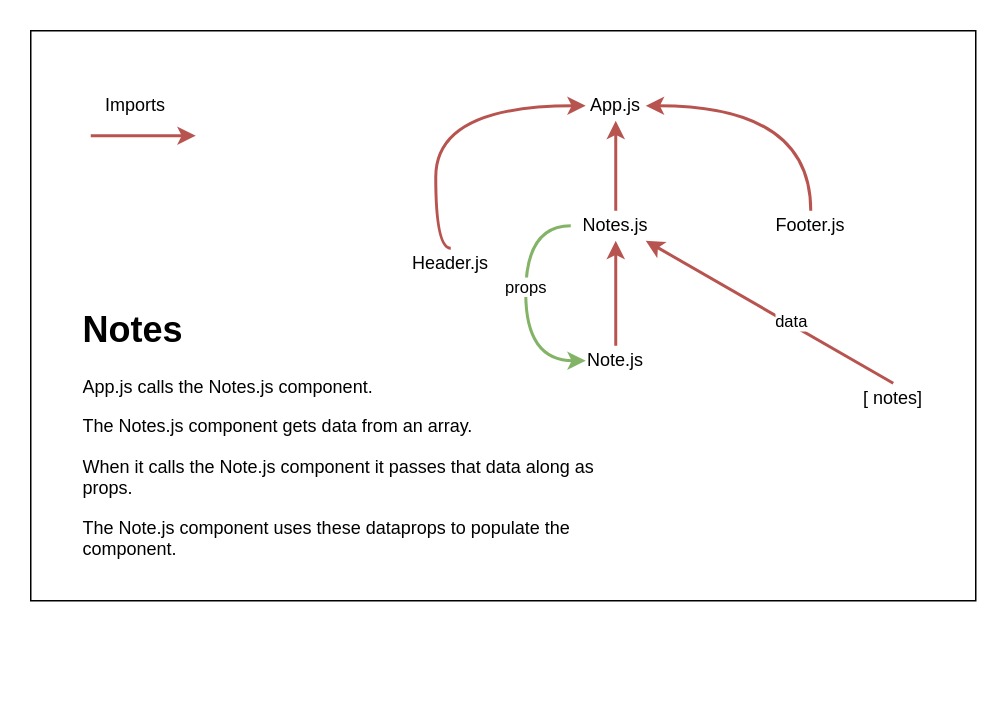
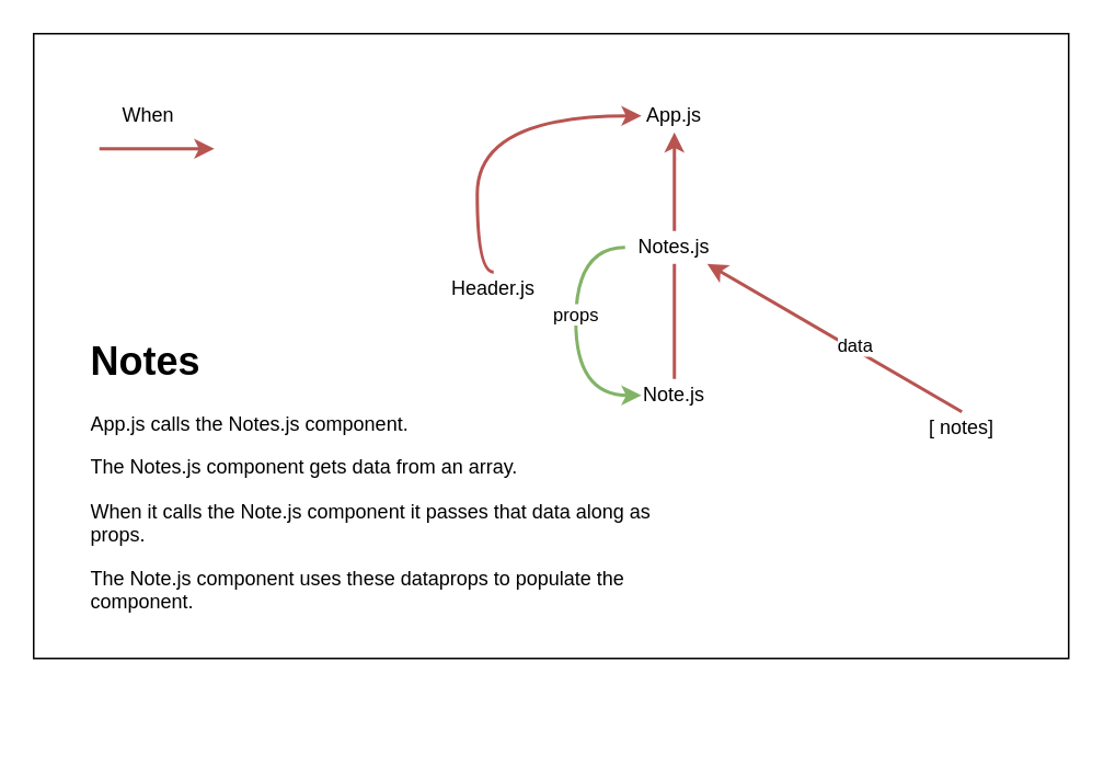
  <mxCell id="0" />
  <mxCell id="1" parent="0" />
  <mxCell id="2" value="" style="rounded=0;whiteSpace=wrap;html=1;" parent="1" vertex="1"><mxGeometry x="20" y="20" width="630" height="380" as="geometry" /></mxCell>
  <mxCell id="3" value="App.js" style="text;html=1;strokeColor=none;fillColor=none;align=center;verticalAlign=middle;whiteSpace=wrap;rounded=0;" parent="1" vertex="1"><mxGeometry x="390" y="60" width="40" height="20" as="geometry" /></mxCell>
  <mxCell id="4" value="Header.js" style="text;html=1;strokeColor=none;fillColor=none;align=center;verticalAlign=middle;whiteSpace=wrap;rounded=0;" parent="1" vertex="1"><mxGeometry x="280" y="165" width="40" height="20" as="geometry" /></mxCell>
  <mxCell id="5" value="&lt;div&gt;Notes.js&lt;/div&gt;" style="text;html=1;strokeColor=none;fillColor=none;align=center;verticalAlign=middle;whiteSpace=wrap;rounded=0;" parent="1" vertex="1"><mxGeometry x="390" y="140" width="40" height="20" as="geometry" /></mxCell>
- <mxCell id="6" value="&lt;div&gt;Footer.js&lt;/div&gt;" style="text;html=1;strokeColor=none;fillColor=none;align=center;verticalAlign=middle;whiteSpace=wrap;rounded=0;" parent="1" vertex="1"><mxGeometry x="520" y="140" width="40" height="20" as="geometry" /></mxCell>
  <mxCell id="7" value="&lt;div&gt;Note.js&lt;/div&gt;" style="text;html=1;strokeColor=none;fillColor=none;align=center;verticalAlign=middle;whiteSpace=wrap;rounded=0;" parent="1" vertex="1"><mxGeometry x="390" y="230" width="40" height="20" as="geometry" /></mxCell>
- <mxCell id="8" value="[ notes]" style="text;html=1;strokeColor=none;fillColor=none;align=center;verticalAlign=middle;whiteSpace=wrap;rounded=0;" parent="1" vertex="1"><mxGeometry x="560" y="255" width="70" height="20" as="geometry" /></mxCell>
+ <mxCell id="8" value="[ notes]" style="text;html=1;strokeColor=none;fillColor=none;align=center;verticalAlign=middle;whiteSpace=wrap;rounded=0;" parent="1" vertex="1"><mxGeometry x="550" y="250" width="70" height="20" as="geometry" /></mxCell>
  <mxCell id="9" value="" style="endArrow=classic;html=1;exitX=0.5;exitY=0;exitDx=0;exitDy=0;entryX=1;entryY=1;entryDx=0;entryDy=0;fillColor=#f8cecc;strokeColor=#b85450;strokeWidth=2;" parent="1" source="8" target="5" edge="1"><mxGeometry width="50" height="50" relative="1" as="geometry"><mxPoint x="550" y="330" as="sourcePoint" /><mxPoint x="600" y="280" as="targetPoint" /></mxGeometry></mxCell>
  <mxCell id="10" value="data" style="edgeLabel;html=1;align=center;verticalAlign=middle;resizable=0;points=[];" parent="9" vertex="1" connectable="0"><mxGeometry x="-0.267" y="2" relative="1" as="geometry"><mxPoint x="-6.92" y="-8.59" as="offset" /></mxGeometry></mxCell>
  <mxCell id="11" value="" style="endArrow=classic;html=1;exitX=0.5;exitY=0;exitDx=0;exitDy=0;fillColor=#f8cecc;strokeColor=#b85450;strokeWidth=2;edgeStyle=orthogonalEdgeStyle;curved=1;" parent="1" source="4" edge="1"><mxGeometry width="50" height="50" relative="1" as="geometry"><mxPoint x="630" y="250" as="sourcePoint" /><mxPoint x="390" y="70" as="targetPoint" /><Array as="points"><mxPoint x="290" y="70" /></Array></mxGeometry></mxCell>
  <mxCell id="12" value="" style="endArrow=classic;html=1;entryX=0.5;entryY=0;entryDx=0;entryDy=0;exitX=0.5;exitY=0;exitDx=0;exitDy=0;fillColor=#f8cecc;strokeColor=#b85450;strokeWidth=2;" parent="1" source="5" edge="1"><mxGeometry width="50" height="50" relative="1" as="geometry"><mxPoint x="580" y="290" as="sourcePoint" /><mxPoint x="410" y="80" as="targetPoint" /></mxGeometry></mxCell>
- <mxCell id="13" value="" style="endArrow=classic;html=1;exitX=0.5;exitY=0;exitDx=0;exitDy=0;entryX=1;entryY=0.5;entryDx=0;entryDy=0;fillColor=#f8cecc;strokeColor=#b85450;strokeWidth=2;edgeStyle=orthogonalEdgeStyle;curved=1;" parent="1" source="6" target="3" edge="1"><mxGeometry width="50" height="50" relative="1" as="geometry"><mxPoint x="450" y="240" as="sourcePoint" /><mxPoint x="400" y="290" as="targetPoint" /></mxGeometry></mxCell>
- <mxCell id="14" value="" style="endArrow=classic;html=1;exitX=0.5;exitY=0;exitDx=0;exitDy=0;entryX=0.5;entryY=1;entryDx=0;entryDy=0;fillColor=#f8cecc;strokeColor=#b85450;strokeWidth=2;" parent="1" source="7" target="5" edge="1"><mxGeometry width="50" height="50" relative="1" as="geometry"><mxPoint x="540" y="310" as="sourcePoint" /><mxPoint x="490" y="360" as="targetPoint" /></mxGeometry></mxCell>
+ <mxCell id="14" value="" style="endArrow=none;html=1;exitX=0.5;exitY=0;exitDx=0;exitDy=0;entryX=0.5;entryY=1;entryDx=0;entryDy=0;fillColor=#f8cecc;strokeColor=#b85450;strokeWidth=2;" parent="1" source="7" target="5" edge="1"><mxGeometry width="50" height="50" relative="1" as="geometry"><mxPoint x="540" y="310" as="sourcePoint" /><mxPoint x="490" y="360" as="targetPoint" /></mxGeometry></mxCell>
  <mxCell id="15" value="" style="endArrow=classic;html=1;entryX=0;entryY=0.5;entryDx=0;entryDy=0;edgeStyle=orthogonalEdgeStyle;curved=1;fillColor=#d5e8d4;strokeColor=#82b366;strokeWidth=2;" parent="1" target="7" edge="1"><mxGeometry width="50" height="50" relative="1" as="geometry"><mxPoint x="380" y="150" as="sourcePoint" /><mxPoint x="370" y="310" as="targetPoint" /><Array as="points"><mxPoint x="350" y="150" /><mxPoint x="350" y="240" /></Array></mxGeometry></mxCell>
  <mxCell id="16" value="props" style="edgeLabel;html=1;align=center;verticalAlign=middle;resizable=0;points=[];" parent="15" vertex="1" connectable="0"><mxGeometry x="0.235" y="-1" relative="1" as="geometry"><mxPoint y="-29" as="offset" /></mxGeometry></mxCell>
  <mxCell id="17" value="" style="endArrow=classic;html=1;exitX=0.5;exitY=0;exitDx=0;exitDy=0;fillColor=#f8cecc;strokeColor=#b85450;strokeWidth=2;" parent="1" edge="1"><mxGeometry width="50" height="50" relative="1" as="geometry"><mxPoint x="60" y="90" as="sourcePoint" /><mxPoint x="130" y="90" as="targetPoint" /></mxGeometry></mxCell>
- <mxCell id="18" value="Imports" style="text;html=1;strokeColor=none;fillColor=none;align=center;verticalAlign=middle;whiteSpace=wrap;rounded=0;" parent="1" vertex="1"><mxGeometry x="70" y="60" width="40" height="20" as="geometry" /></mxCell>
+ <mxCell id="18" value="When" style="text;html=1;strokeColor=none;fillColor=none;align=center;verticalAlign=middle;whiteSpace=wrap;rounded=0;" parent="1" vertex="1"><mxGeometry x="70" y="60" width="40" height="20" as="geometry" /></mxCell>
  <mxCell id="19" value="&lt;h1&gt;Notes&lt;br&gt;&lt;/h1&gt;&lt;p&gt;App.js calls the Notes.js component.&lt;/p&gt;&lt;p&gt;The Notes.js component gets data from an array. &lt;br&gt;&lt;/p&gt;&lt;p&gt;When it calls the Note.js component it passes that data along as props.&lt;/p&gt;&lt;p&gt;The Note.js component uses these dataprops to populate the component.&lt;br&gt;&lt;/p&gt;" style="text;html=1;strokeColor=none;fillColor=none;spacing=5;spacingTop=-20;whiteSpace=wrap;overflow=hidden;rounded=0;" parent="1" vertex="1"><mxGeometry x="50" y="200" width="365" height="250" as="geometry" /></mxCell>
